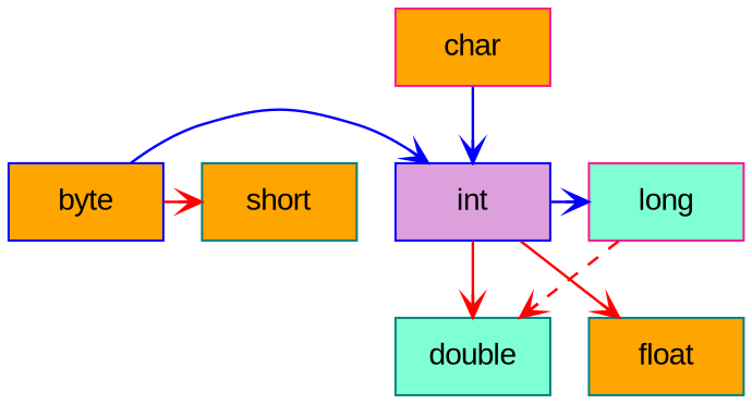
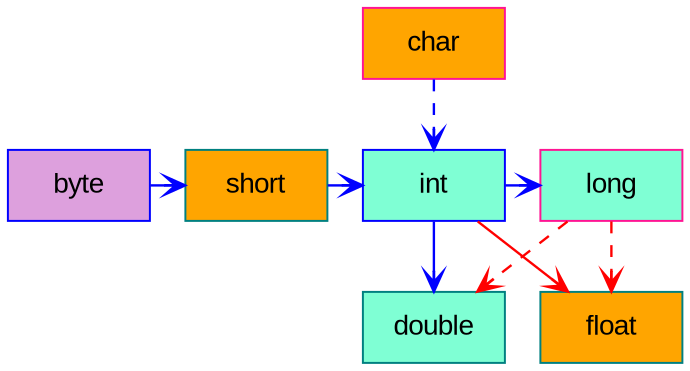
  digraph {
    node [color=teal fillcolor=orange fontname=Arial shape=box style=filled]
    edge [arrowhead=vee color=blue penwidth=1.2 style=solid]
-   byte [color=blue width=1]
+   byte [color=blue fillcolor=plum width=1]
    short [width=1]
-   int [color=blue fillcolor=plum width=1]
+   int [color=blue fillcolor=aquamarine width=1]
    long [color=deeppink fillcolor=aquamarine width=1]
    double [fillcolor=aquamarine width=1]
    float [width=1]
    char [color=deeppink width=1]
    subgraph sub_1 {
      rank=same
      byte
      short
      int
      long
    }
-   byte -> short [color=red]
-   byte -> int
+   byte -> short
+   short -> int
    int -> long
-   int -> double [color=red]
+   int -> double
    int -> float [color=red]
    long -> double [color=red style=dashed]
-   char -> int
+   long -> float [color=red style=dashed]
+   char -> int [style=dashed]
  }
